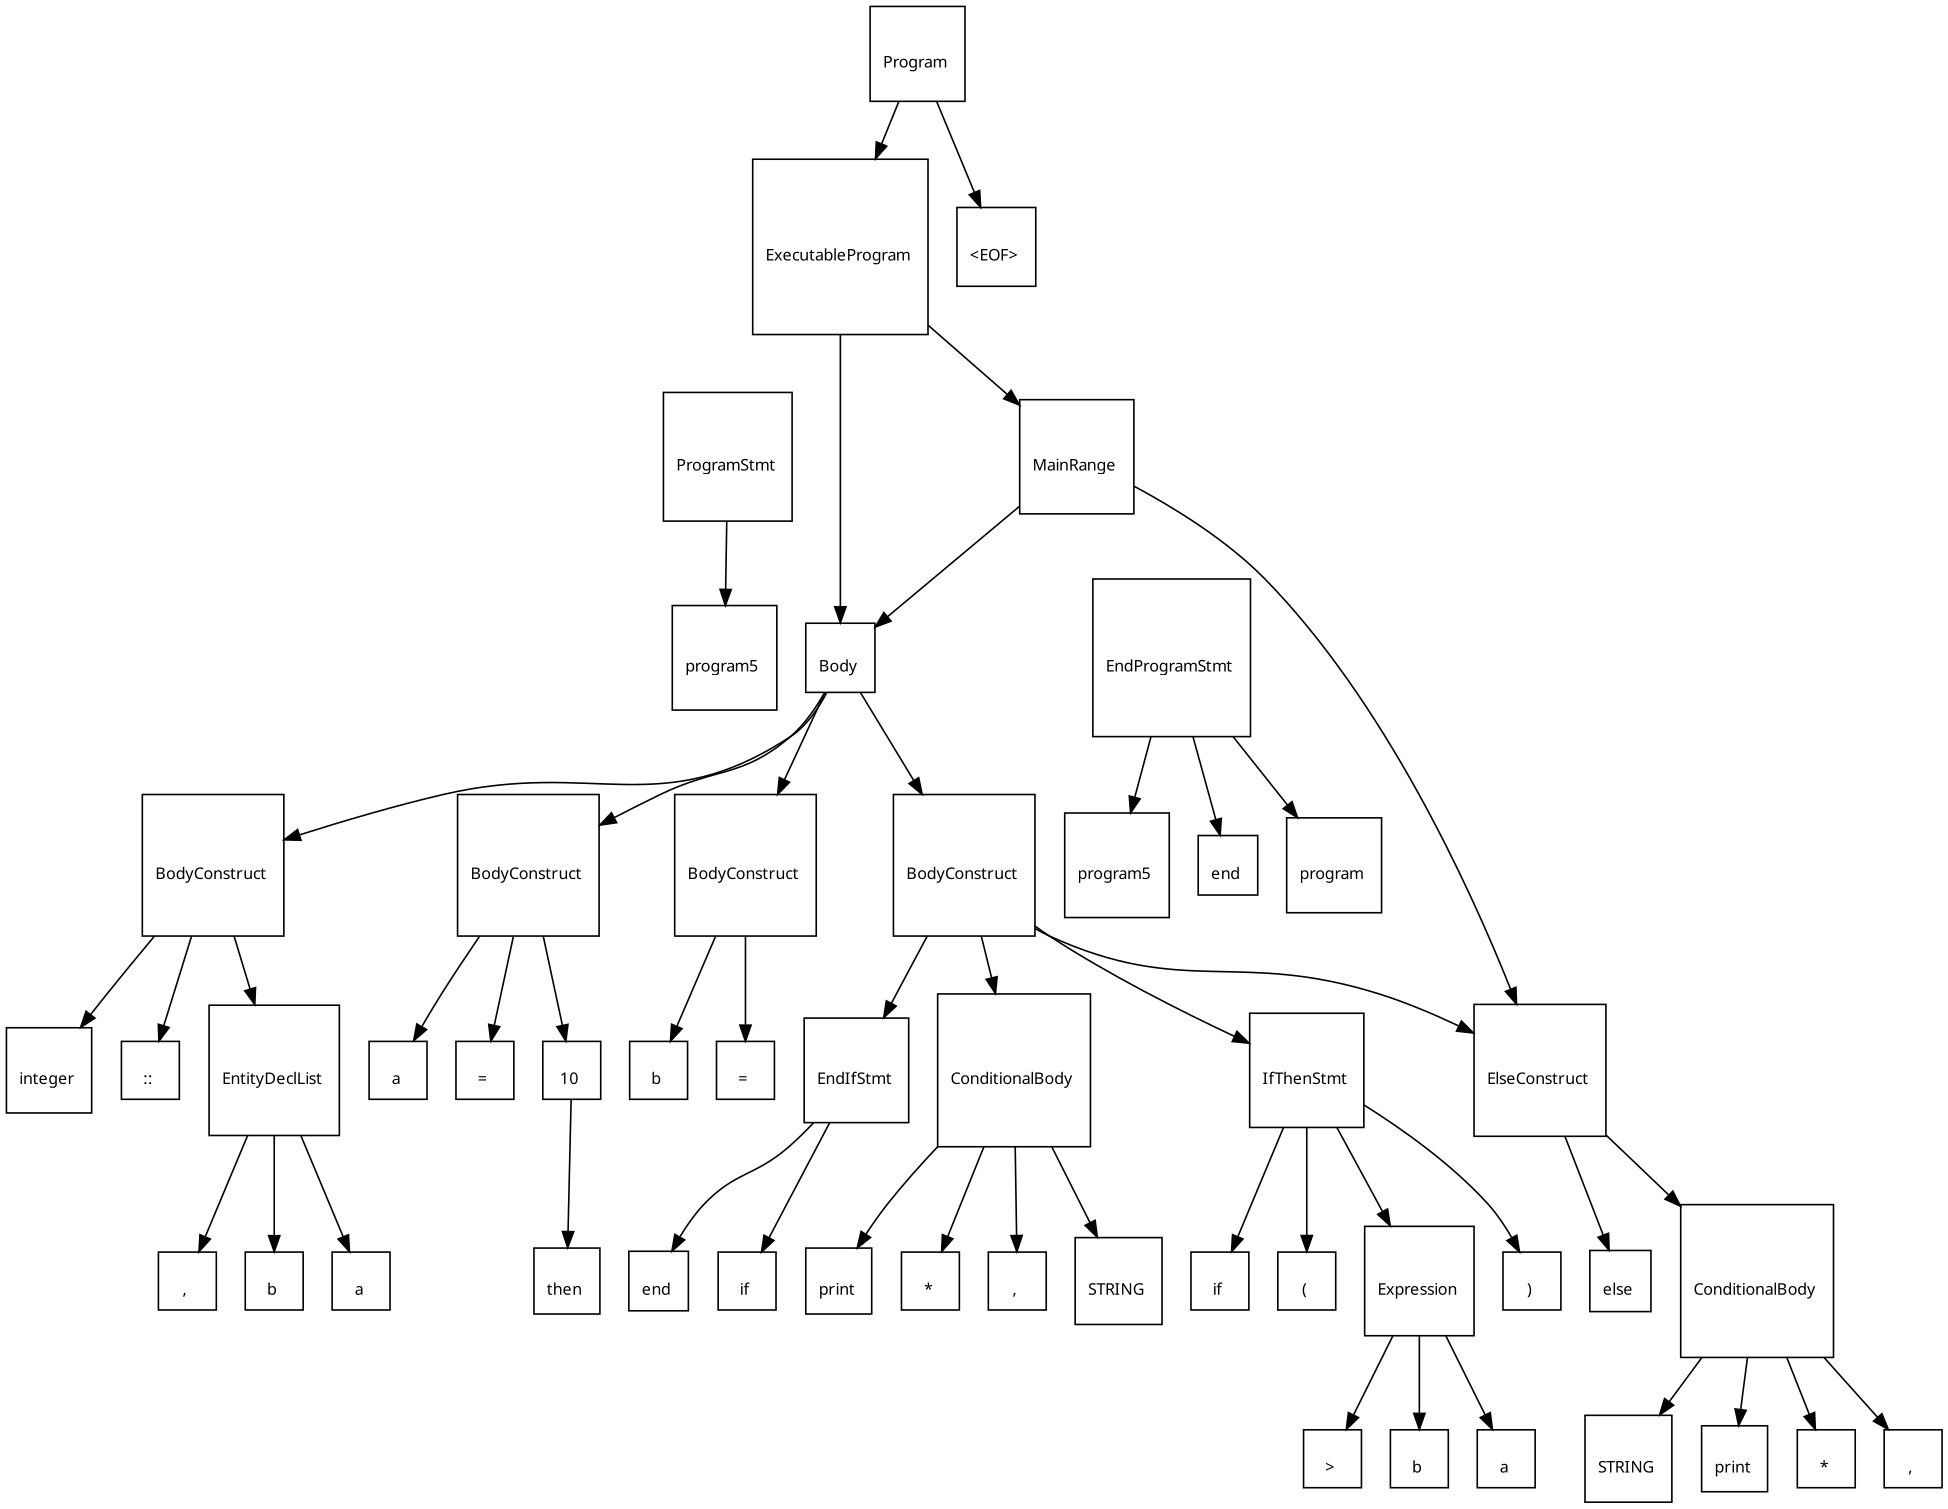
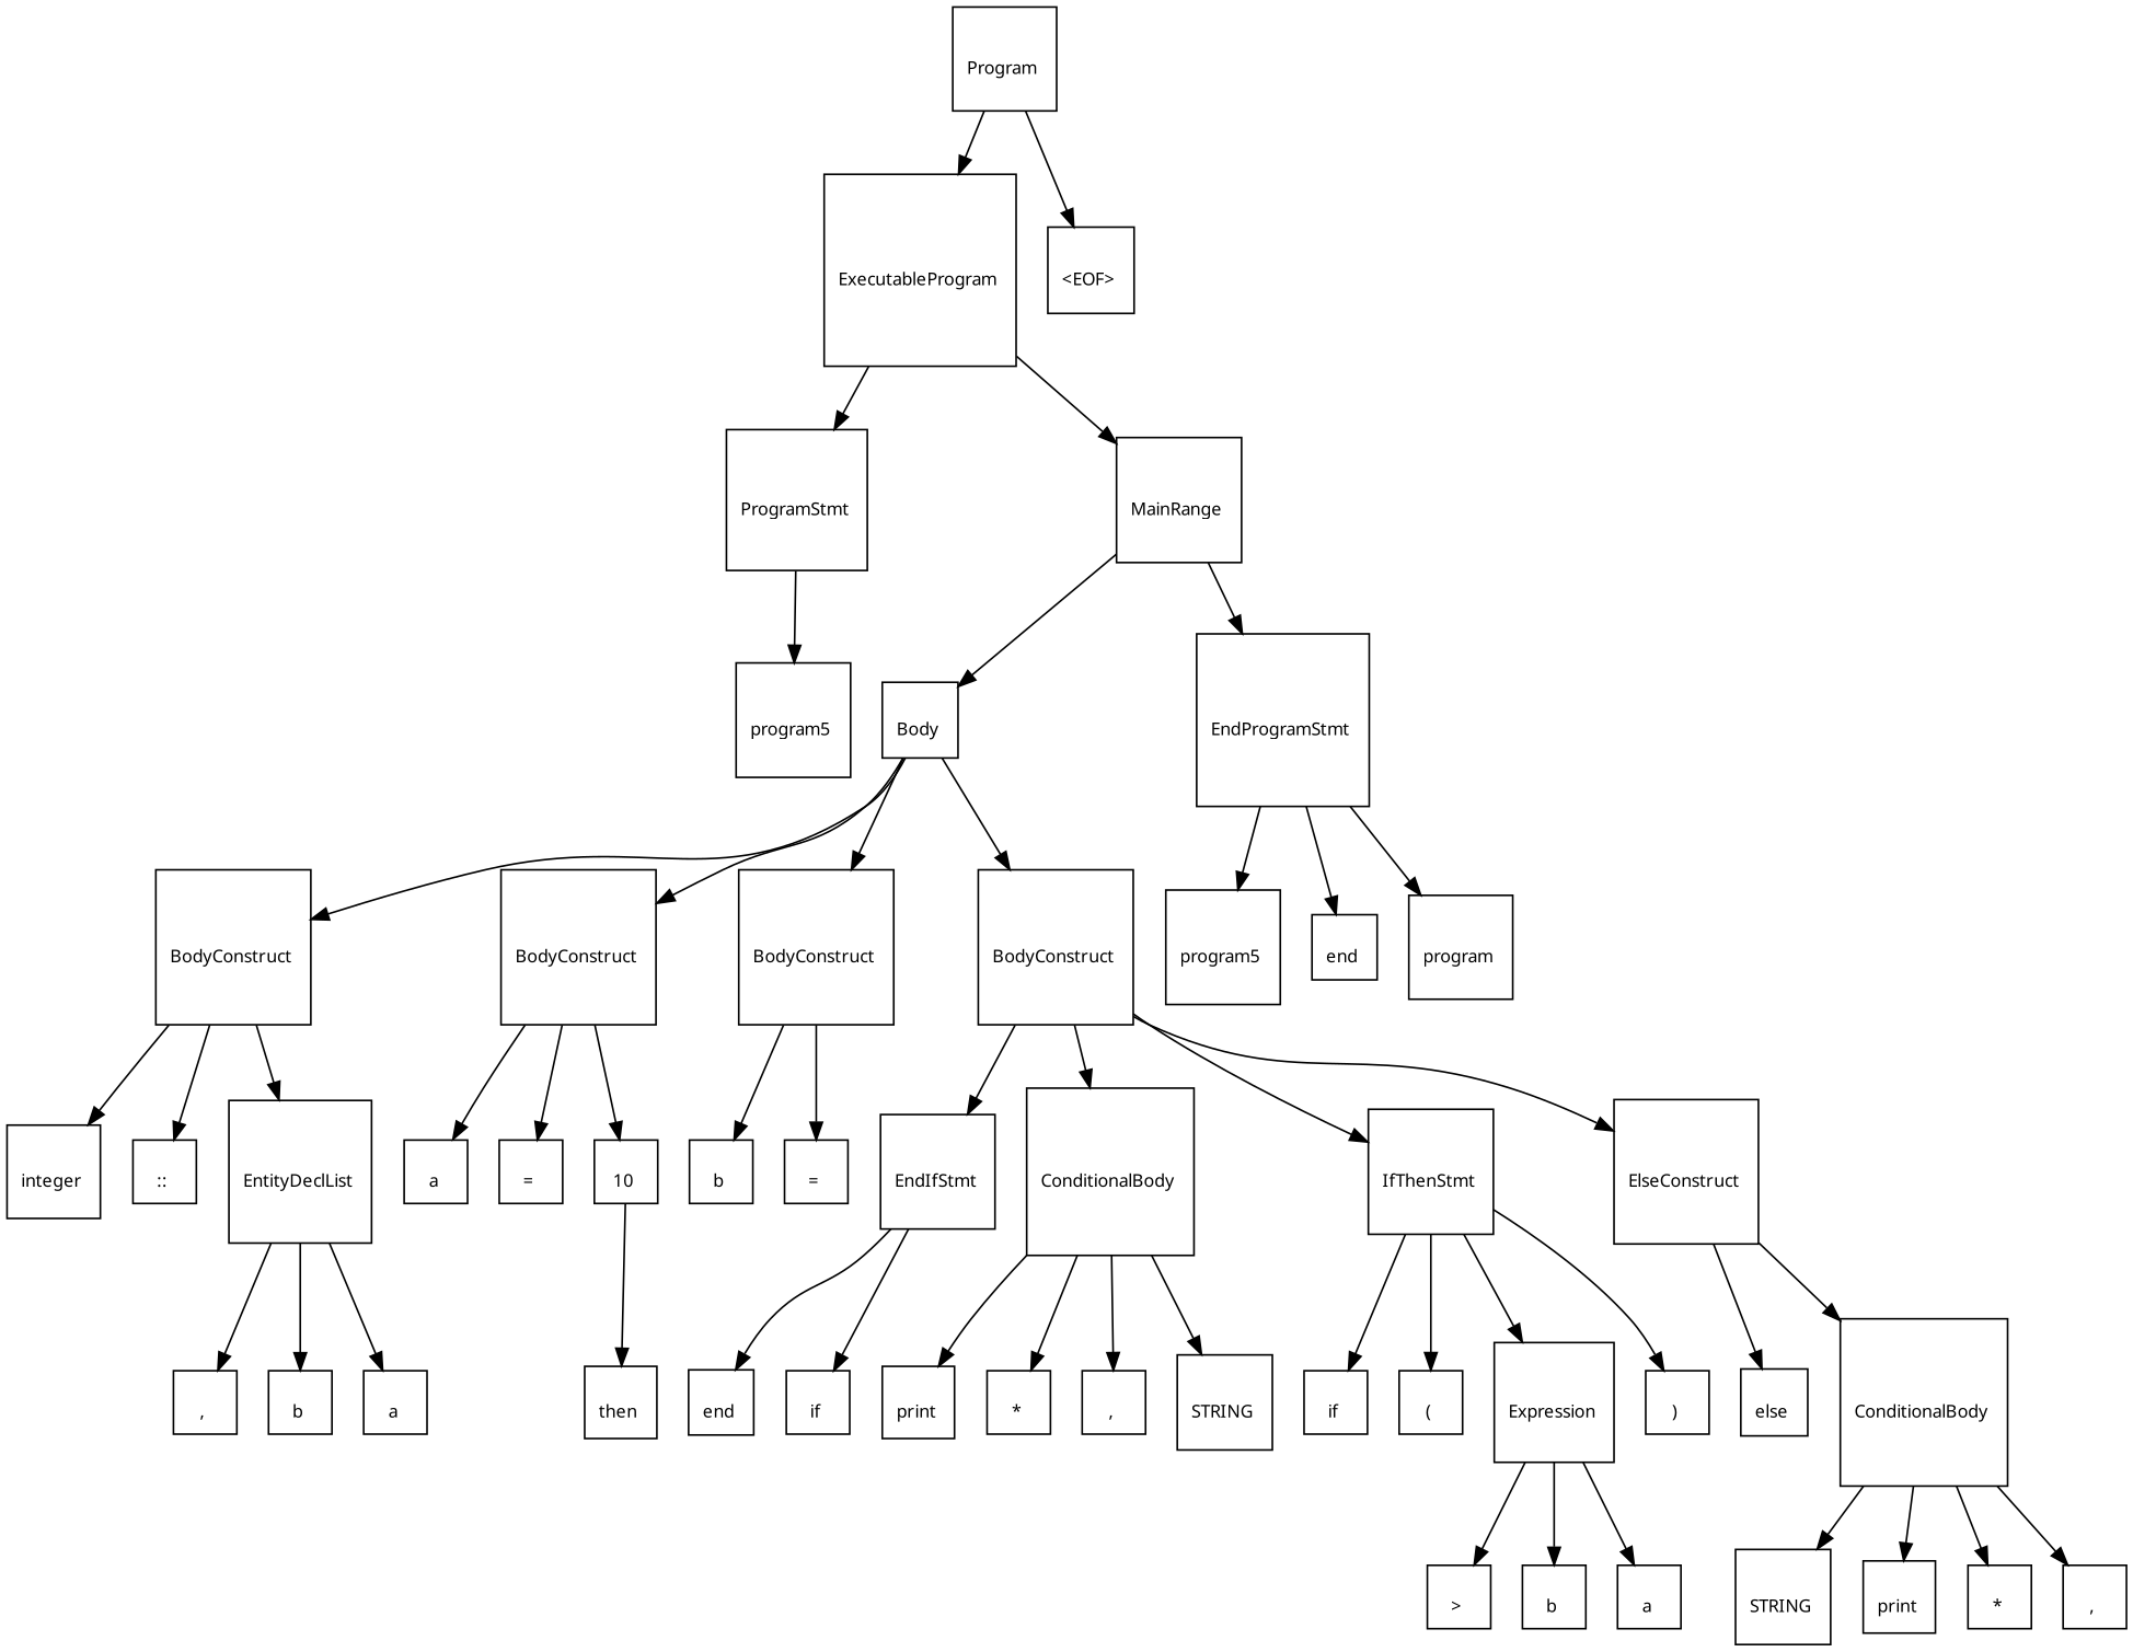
  digraph {
    node [fontname="Arial Unicode MS" fontsize=10 shape=square]
    n1 [label="\lProgram \n"]
    n2 [label="\lExecutableProgram \n"]
    n3 [label="\l&lt;EOF&gt; \n"]
    n4 [label="\lProgramStmt \n"]
    n5 [label="\lMainRange \n"]
    n6 [label="\lprogram5 \n"]
    n7 [label="\lBody \n"]
    n8 [label="\lEndProgramStmt \n"]
    n9 [label="\lBodyConstruct \n"]
    n10 [label="\lBodyConstruct \n"]
    n11 [label="\lBodyConstruct \n"]
    n12 [label="\lBodyConstruct \n"]
    n13 [label="\lend \n"]
    n14 [label="\lprogram \n"]
    n15 [label="\lprogram5 \n"]
    n16 [label="\linteger \n"]
    n17 [label="\l:: \n"]
    n18 [label="\lEntityDeclList \n"]
    n19 [label="\la \n"]
    n20 [label="\l= \n"]
    n21 [label="\l10 \n"]
    n22 [label="\lb \n"]
    n23 [label="\l= \n"]
    n24 [label="\lIfThenStmt \n"]
    n25 [label="\lConditionalBody \n"]
    n26 [label="\lElseConstruct \n"]
    n27 [label="\lEndIfStmt \n"]
    n28 [label="\la \n"]
    n29 [label="\l, \n"]
    n30 [label="\lb \n"]
    n31 [label="\lthen \n"]
    n32 [label="\lif \n"]
    n33 [label="\l( \n"]
    n34 [label="\lExpression \n"]
    n35 [label="\l) \n"]
    n36 [label="\lprint \n"]
    n37 [label="\l* \n"]
    n38 [label="\l, \n"]
    n39 [label="\lSTRING \n"]
    n40 [label="\lelse \n"]
    n41 [label="\lConditionalBody \n"]
    n42 [label="\lend \n"]
    n43 [label="\lif \n"]
    n44 [label="\la \n"]
    n45 [label="\l&gt; \n"]
    n46 [label="\lb \n"]
    n47 [label="\lprint \n"]
    n48 [label="\l* \n"]
    n49 [label="\l, \n"]
    n50 [label="\lSTRING \n"]
    n1 -> n2
    n1 -> n3
-   n2 -> n7
+   n2 -> n4
    n2 -> n5
    n4 -> n6
    n5 -> n7
-   n5 -> n26
+   n5 -> n8
    n7 -> n9
    n7 -> n10
    n7 -> n11
    n7 -> n12
    n8 -> n13
    n8 -> n14
    n8 -> n15
    n9 -> n16
    n9 -> n17
    n9 -> n18
    n10 -> n19
    n10 -> n20
    n10 -> n21
    n11 -> n22
    n11 -> n23
    n12 -> n24
    n12 -> n25
    n12 -> n26
    n12 -> n27
    n18 -> n28
    n18 -> n29
    n18 -> n30
    n21 -> n31
    n24 -> n32
    n24 -> n33
    n24 -> n34
    n24 -> n35
    n25 -> n36
    n25 -> n37
    n25 -> n38
    n25 -> n39
    n26 -> n40
    n26 -> n41
    n27 -> n42
    n27 -> n43
    n34 -> n44
    n34 -> n45
    n34 -> n46
    n41 -> n47
    n41 -> n48
    n41 -> n49
    n41 -> n50
  }
